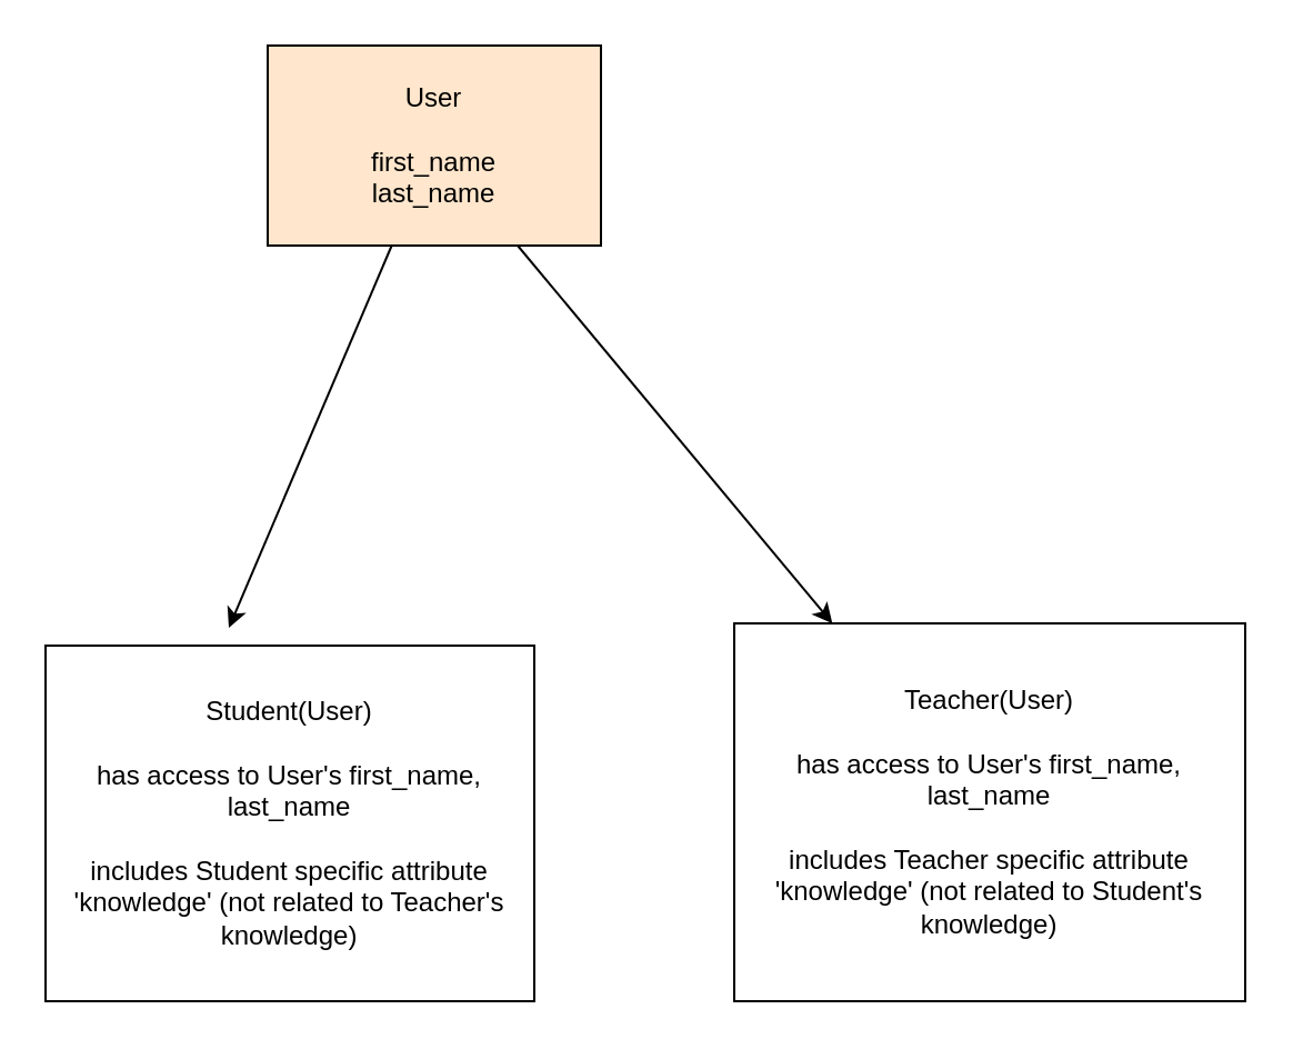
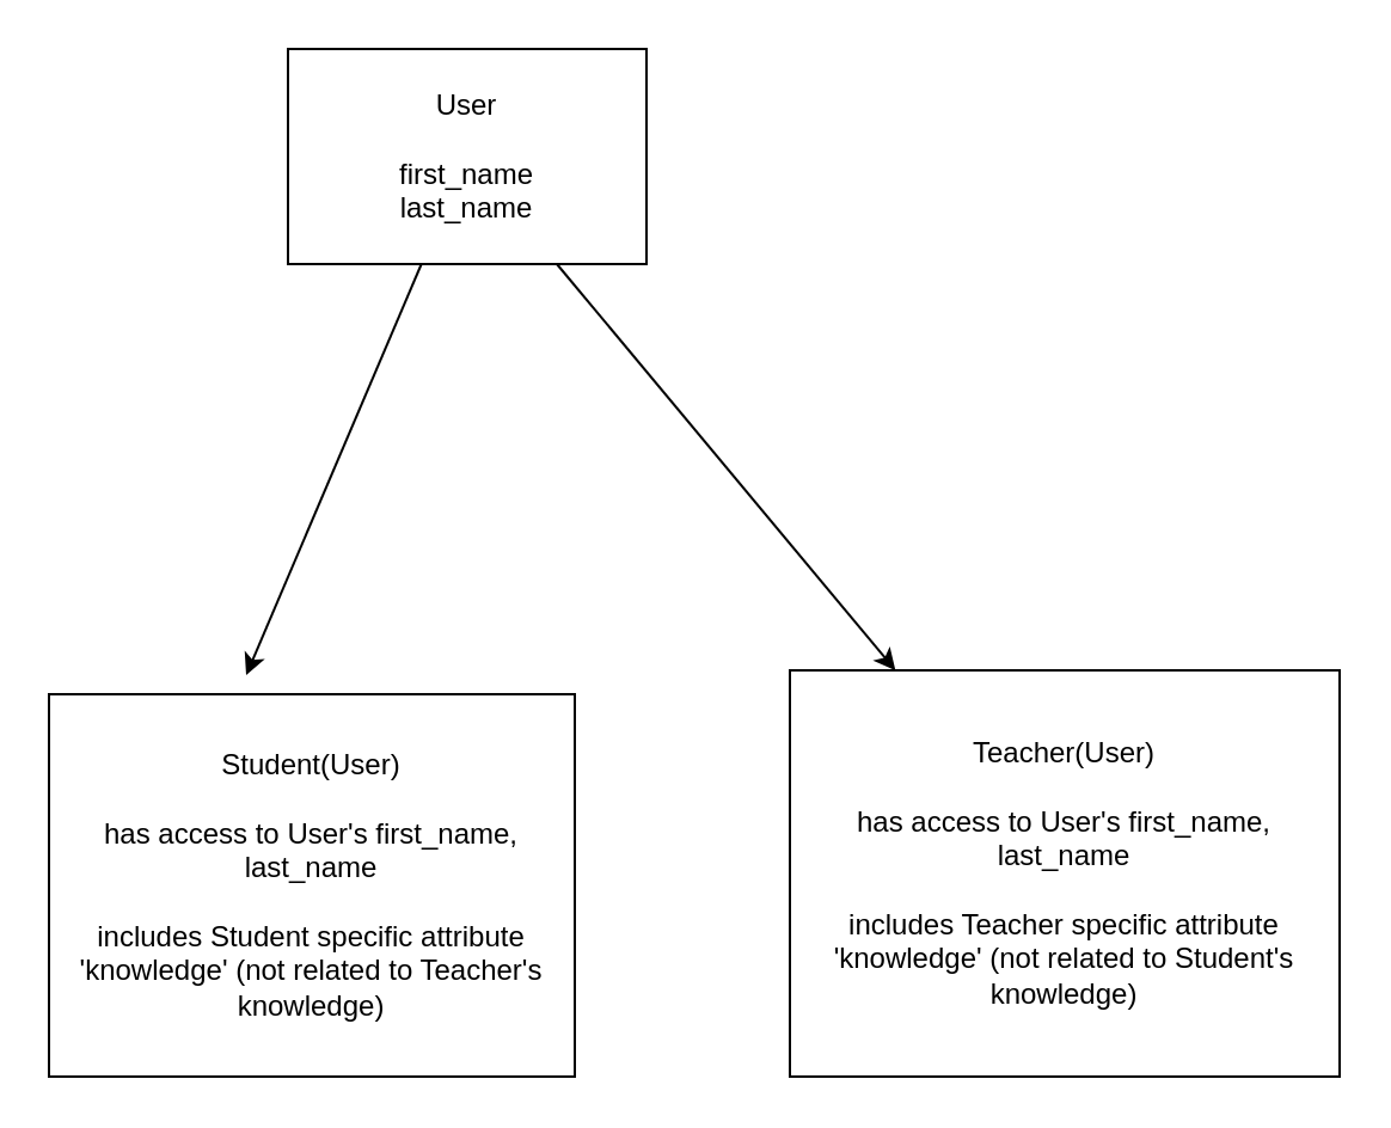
  <mxCell id="0" />
  <mxCell id="1" parent="0" />
  <mxCell id="2" style="edgeStyle=none;html=1;" edge="1" parent="1" source="4" target="5"><mxGeometry relative="1" as="geometry" /></mxCell>
  <mxCell id="3" style="edgeStyle=none;html=1;entryX=0.375;entryY=-0.05;entryDx=0;entryDy=0;entryPerimeter=0;" edge="1" parent="1" source="4" target="6"><mxGeometry relative="1" as="geometry" /></mxCell>
- <mxCell id="4" value="User&lt;br&gt;&lt;br&gt;first_name&lt;br&gt;last_name" style="whiteSpace=wrap;html=1;fillColor=#ffe6cc;" vertex="1" parent="1"><mxGeometry x="120" y="20" width="150" height="90" as="geometry" /></mxCell>
+ <mxCell id="4" value="User&lt;br&gt;&lt;br&gt;first_name&lt;br&gt;last_name" style="whiteSpace=wrap;html=1;" vertex="1" parent="1"><mxGeometry x="120" y="20" width="150" height="90" as="geometry" /></mxCell>
  <mxCell id="5" value="Teacher(User)&lt;br&gt;&lt;br&gt;has access to User's first_name, last_name&lt;br&gt;&lt;br&gt;includes Teacher specific attribute 'knowledge' (not related to Student's knowledge)" style="whiteSpace=wrap;html=1;" vertex="1" parent="1"><mxGeometry x="330" y="280" width="230" height="170" as="geometry" /></mxCell>
  <mxCell id="6" value="Student(User)&lt;br&gt;&lt;br&gt;has access to User's first_name, last_name&lt;br&gt;&lt;br&gt;includes Student specific attribute 'knowledge' (not related to Teacher's knowledge)" style="whiteSpace=wrap;html=1;" vertex="1" parent="1"><mxGeometry x="20" y="290" width="220" height="160" as="geometry" /></mxCell>
